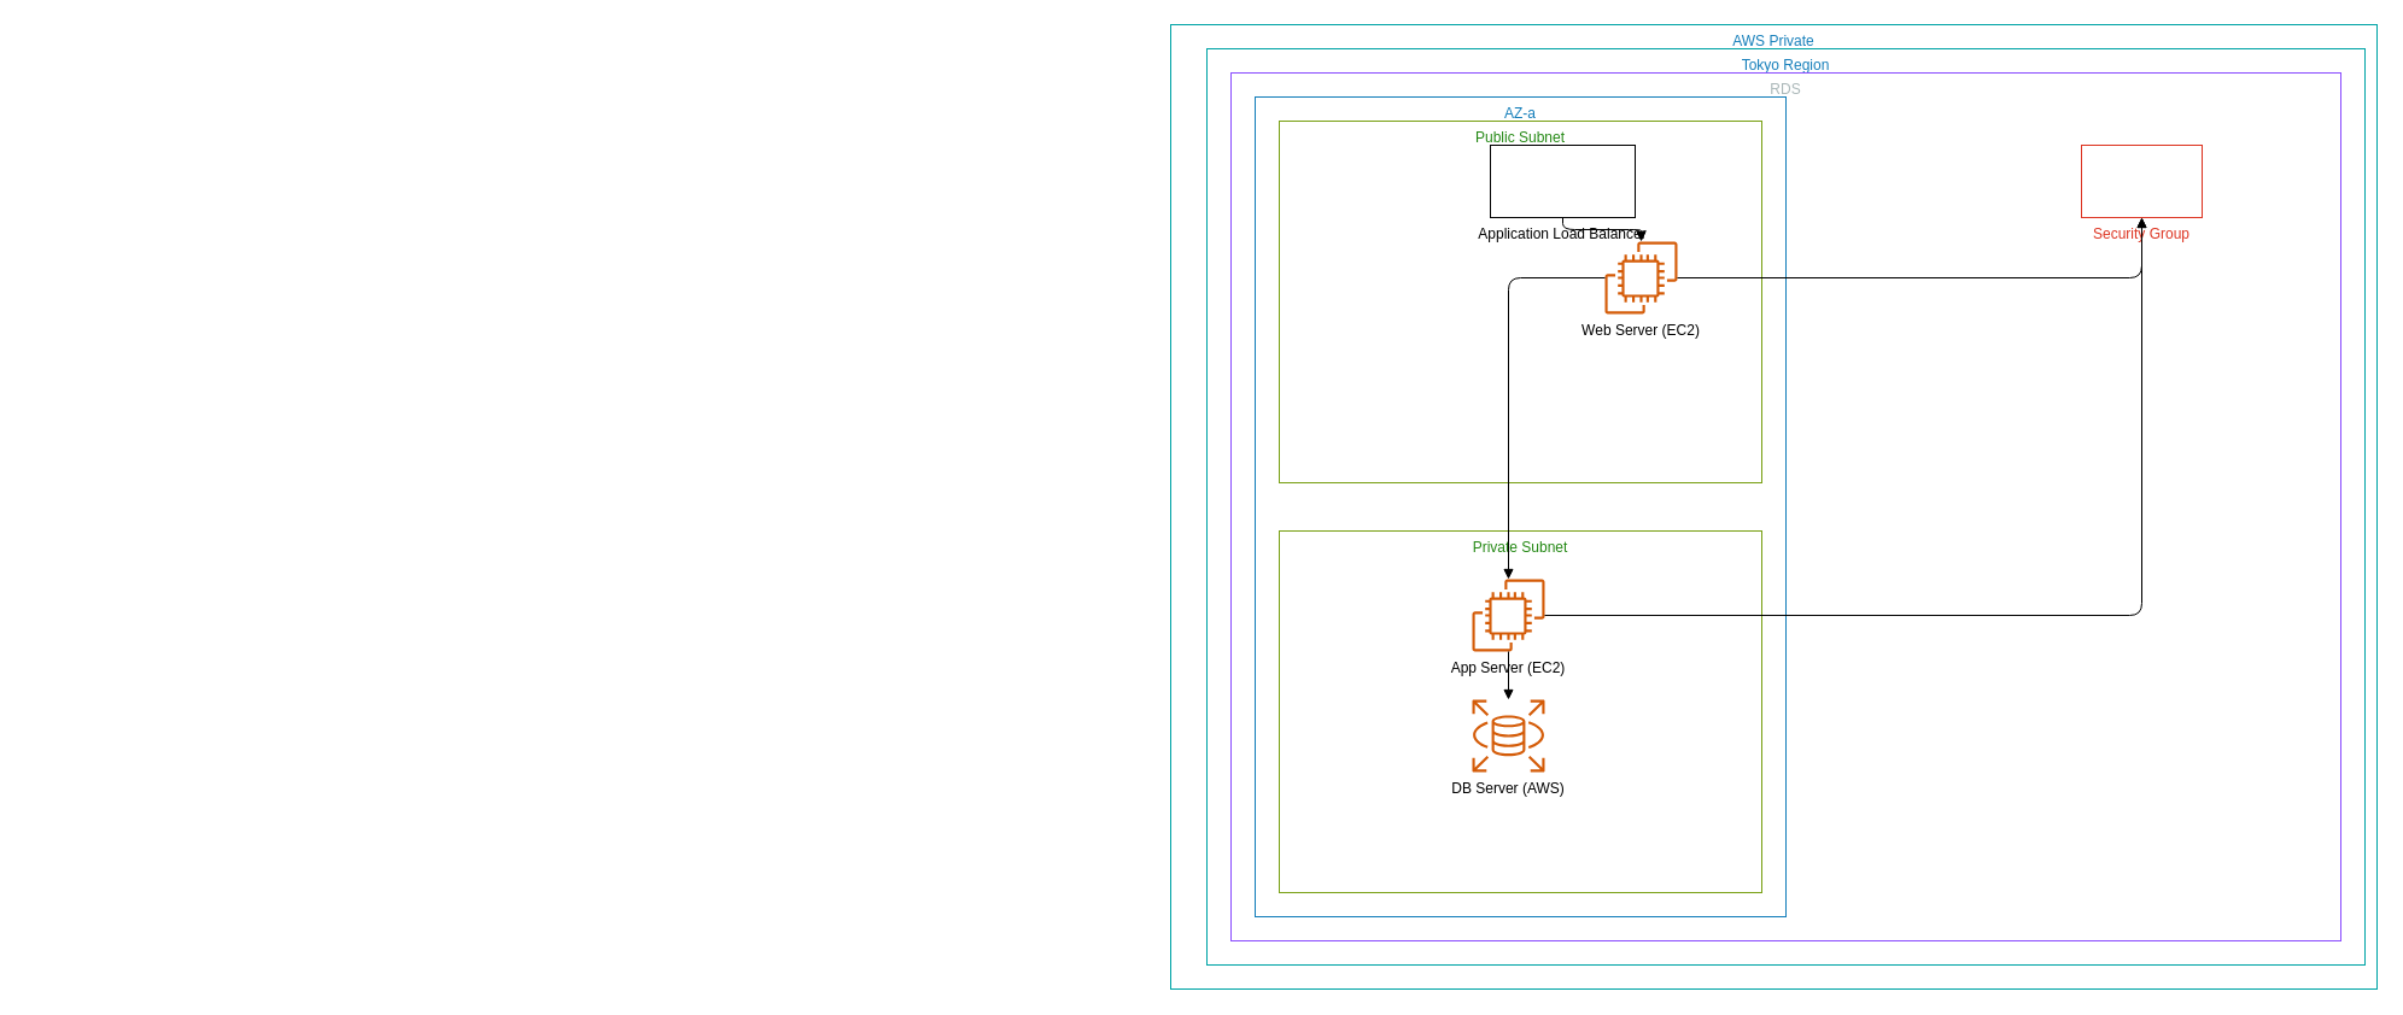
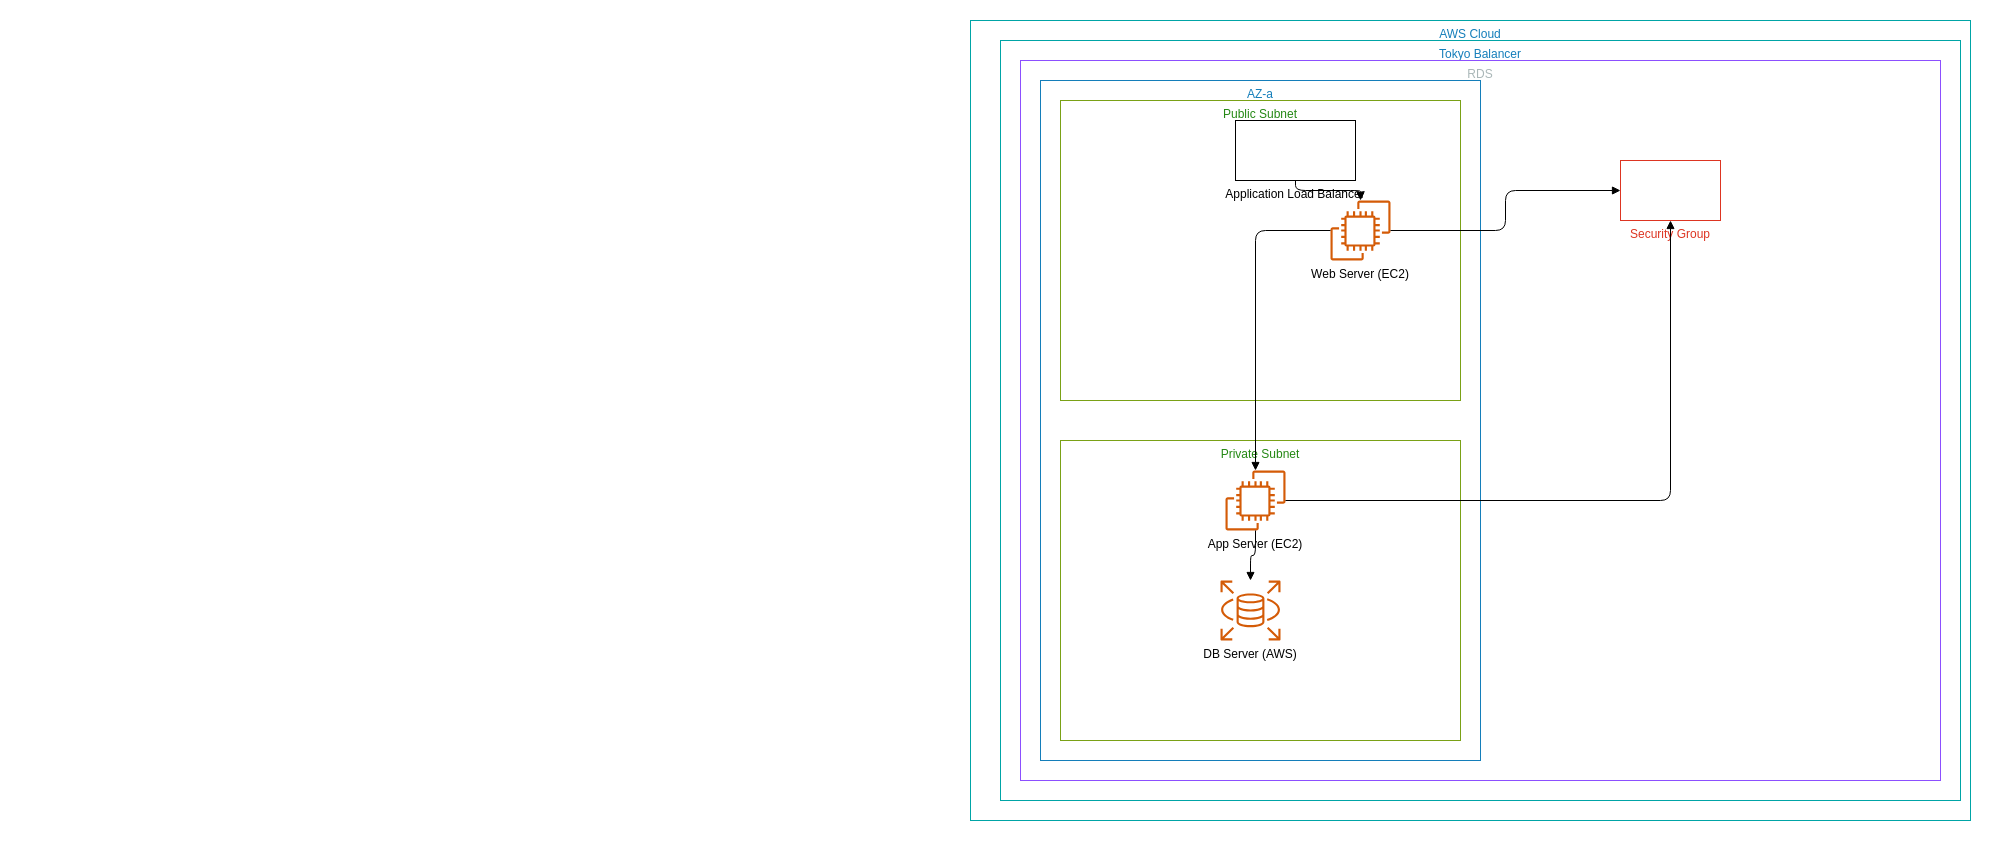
  <mxCell id="0" />
  <mxCell id="1" parent="0" />
  <mxCell id="2" value="" style="rounded=0;whiteSpace=wrap;html=1;fillColor=none;strokeColor=# 666666;" parent="1" vertex="1"><mxGeometry x="20" y="490" width="780" height="110" as="geometry" /></mxCell>
- <mxCell id="3" value="AWS Private" style="group;fillColor=none;strokeColor=#00A4A6;fontColor=#147EBA;" parent="1" vertex="1"><mxGeometry x="970" y="20" width="1000" height="800" as="geometry" /></mxCell>
- <mxCell id="4" value="Tokyo Region" style="group;fillColor=none;strokeColor=#00A4A6;fontColor=#147EBA;" parent="3" vertex="1"><mxGeometry x="30" y="20" width="960" height="760" as="geometry" /></mxCell>
+ <mxCell id="3" value="AWS Cloud" style="group;fillColor=none;strokeColor=#00A4A6;fontColor=#147EBA;" parent="1" vertex="1"><mxGeometry x="970" y="20" width="1000" height="800" as="geometry" /></mxCell>
+ <mxCell id="4" value="Tokyo Balancer" style="group;fillColor=none;strokeColor=#00A4A6;fontColor=#147EBA;" parent="3" vertex="1"><mxGeometry x="30" y="20" width="960" height="760" as="geometry" /></mxCell>
  <mxCell id="5" value="RDS" style="group;fillColor=none;strokeColor=#8C4FFF;fontColor=#AAB7B8;" parent="4" vertex="1"><mxGeometry x="20" y="20" width="920" height="720" as="geometry" /></mxCell>
  <mxCell id="6" value="AZ-a" style="group;fillColor=none;strokeColor=#147EBA;fontColor=#147EBA;" parent="5" vertex="1"><mxGeometry x="20" y="20" width="440" height="680" as="geometry" /></mxCell>
  <mxCell id="7" value="Public Subnet" style="group;fillColor=none;strokeColor=#7AA116;fontColor=#248814;" parent="6" vertex="1"><mxGeometry x="20" y="20" width="400" height="300" as="geometry" /></mxCell>
  <mxCell id="8" value="Application Load Balancer" style="shape=mxgraph.aws4.applicationLoadBalancer;sketch=0;outlineConnect=0;verticalLabelPosition=bottom;verticalAlign=top;" parent="7" vertex="1"><mxGeometry x="175" y="20" width="120" height="60" as="geometry" /></mxCell>
  <mxCell id="9" value="Web Server (EC2)" style="shape=mxgraph.aws4.ec2;fillColor=#D45B07;sketch=0;outlineConnect=0;verticalLabelPosition=bottom;verticalAlign=top;" parent="7" vertex="1"><mxGeometry x="250" y="100" width="100" height="60" as="geometry" /></mxCell>
  <mxCell id="10" style="edgeStyle=orthogonalEdgeStyle;rounded=1;orthogonalLoop=1;strokeWidth=1;endArrow=block;" parent="7" source="8" target="9" edge="1"><mxGeometry relative="1" as="geometry" /></mxCell>
  <mxCell id="11" value="Private Subnet" style="group;fillColor=none;strokeColor=#7AA116;fontColor=#248814;" parent="6" vertex="1"><mxGeometry x="20" y="360" width="400" height="300" as="geometry" /></mxCell>
- <mxCell id="12" value="App Server (EC2)" style="shape=mxgraph.aws4.ec2;fillColor=#D45B07;sketch=0;outlineConnect=0;verticalLabelPosition=bottom;verticalAlign=top;" parent="11" vertex="1"><mxGeometry x="140" y="40" width="100" height="60" as="geometry" /></mxCell>
+ <mxCell id="12" value="App Server (EC2)" style="shape=mxgraph.aws4.ec2;fillColor=#D45B07;sketch=0;outlineConnect=0;verticalLabelPosition=bottom;verticalAlign=top;" parent="11" vertex="1"><mxGeometry x="145" y="30" width="100" height="60" as="geometry" /></mxCell>
  <mxCell id="13" value="DB Server (AWS)" style="shape=mxgraph.aws4.rds;fillColor=#D45B07;sketch=0;outlineConnect=0;verticalLabelPosition=bottom;verticalAlign=top;" parent="11" vertex="1"><mxGeometry x="140" y="140" width="100" height="60" as="geometry" /></mxCell>
  <mxCell id="14" style="edgeStyle=orthogonalEdgeStyle;rounded=1;orthogonalLoop=1;strokeWidth=1;endArrow=block;" parent="11" source="12" target="13" edge="1"><mxGeometry relative="1" as="geometry" /></mxCell>
  <mxCell id="15" style="edgeStyle=orthogonalEdgeStyle;rounded=1;orthogonalLoop=1;strokeWidth=1;endArrow=block;" parent="6" source="9" target="12" edge="1"><mxGeometry relative="1" as="geometry" /></mxCell>
- <mxCell id="16" value="Security Group" style="shape=mxgraph.aws4.securityGroup;strokeColor=#DD3522;fontColor=#DD3522;sketch=0;outlineConnect=0;verticalLabelPosition=bottom;verticalAlign=top;" parent="5" vertex="1"><mxGeometry x="705" y="60" width="100" height="60" as="geometry" /></mxCell>
+ <mxCell id="16" value="Security Group" style="shape=mxgraph.aws4.securityGroup;strokeColor=#DD3522;fontColor=#DD3522;sketch=0;outlineConnect=0;verticalLabelPosition=bottom;verticalAlign=top;" parent="5" vertex="1"><mxGeometry x="600" y="100" width="100" height="60" as="geometry" /></mxCell>
  <mxCell id="17" style="edgeStyle=orthogonalEdgeStyle;rounded=1;orthogonalLoop=1;strokeWidth=1;endArrow=block;" parent="5" source="9" target="16" edge="1"><mxGeometry relative="1" as="geometry" /></mxCell>
  <mxCell id="18" style="edgeStyle=orthogonalEdgeStyle;rounded=1;orthogonalLoop=1;strokeWidth=1;endArrow=block;" parent="5" source="12" target="16" edge="1"><mxGeometry relative="1" as="geometry" /></mxCell>
